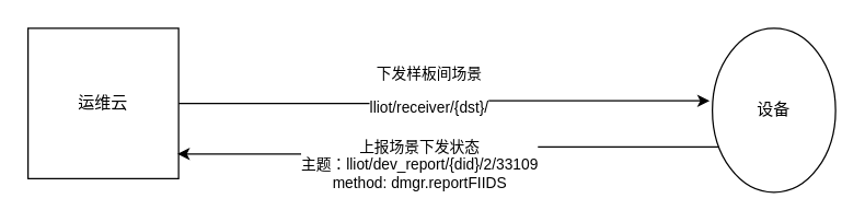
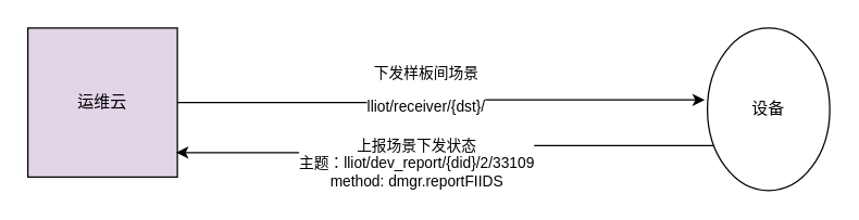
  <mxCell id="0" />
  <mxCell id="1" parent="0" />
  <mxCell id="2" style="edgeStyle=orthogonalEdgeStyle;rounded=0;orthogonalLoop=1;jettySize=auto;html=1;entryX=-0.022;entryY=0.442;entryDx=0;entryDy=0;entryPerimeter=0;" edge="1" parent="1" source="4" target="7"><mxGeometry relative="1" as="geometry" /></mxCell>
  <mxCell id="3" value="下发样板间场景&lt;br&gt;&lt;p class=&quot;MsoNormal&quot;&gt;lliot/receiver/{dst}/&lt;/p&gt;" style="edgeLabel;html=1;align=center;verticalAlign=middle;resizable=0;points=[];" vertex="1" connectable="0" parent="2"><mxGeometry x="-0.067" relative="1" as="geometry"><mxPoint y="-5" as="offset" /></mxGeometry></mxCell>
- <mxCell id="4" value="运维云" style="rounded=0;whiteSpace=wrap;html=1;" vertex="1" parent="1"><mxGeometry x="20" y="20" width="110" height="110" as="geometry" /></mxCell>
+ <mxCell id="4" value="运维云" style="rounded=0;whiteSpace=wrap;html=1;fillColor=#e1d5e7;" vertex="1" parent="1"><mxGeometry x="20" y="20" width="110" height="110" as="geometry" /></mxCell>
  <mxCell id="5" style="edgeStyle=orthogonalEdgeStyle;rounded=0;orthogonalLoop=1;jettySize=auto;html=1;exitX=0;exitY=0.75;exitDx=0;exitDy=0;entryX=0.992;entryY=0.836;entryDx=0;entryDy=0;entryPerimeter=0;" edge="1" parent="1" source="7" target="4"><mxGeometry relative="1" as="geometry" /></mxCell>
  <mxCell id="6" value="上报场景下发状态&lt;br&gt;主题：lliot/dev_report/{did}/2/33109&lt;br&gt;method: dmgr.reportFIIDS" style="edgeLabel;html=1;align=center;verticalAlign=middle;resizable=0;points=[];" vertex="1" connectable="0" parent="5"><mxGeometry x="0.12" y="-2" relative="1" as="geometry"><mxPoint y="10" as="offset" /></mxGeometry></mxCell>
  <mxCell id="7" value="设备" style="ellipse;whiteSpace=wrap;html=1;" vertex="1" parent="1"><mxGeometry x="520" y="20" width="90" height="120" as="geometry" /></mxCell>
